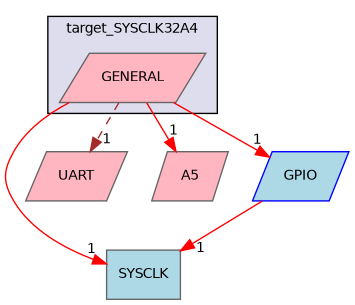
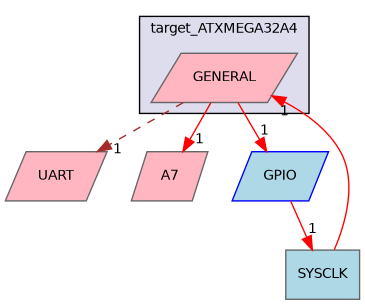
  digraph {
    compound=true
    node [color=gray40 fillcolor=lightpink fontname=Helvetica fontsize=10 shape=parallelogram style=filled]
    edge [color=red headlabel=1 labeldistance=1.5 labelfontname=Helvetica labelfontsize=10 style=solid]
    n1 [label=GENERAL pencolor=black]
    n2 [fillcolor=lightblue label=SYSCLK shape=box]
    n3 [label=UART]
-   n4 [label=A5]
+   n4 [label=A7]
    n5 [color=blue fillcolor=lightblue label=GPIO]
    subgraph cluster_1 {
      bgcolor="#ddddee"
      fontname=Helvetica
      fontsize=10
-     label=target_SYSCLK32A4
+     label=target_ATXMEGA32A4
      pencolor=black
      n1
    }
-   n1 -> n2
+   n2 -> n1
    n1 -> n3 [color=brown style=dashed]
    n1 -> n4
    n1 -> n5
    n5 -> n2
  }
